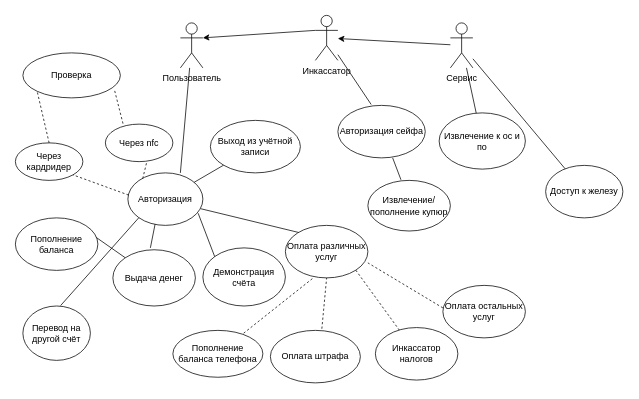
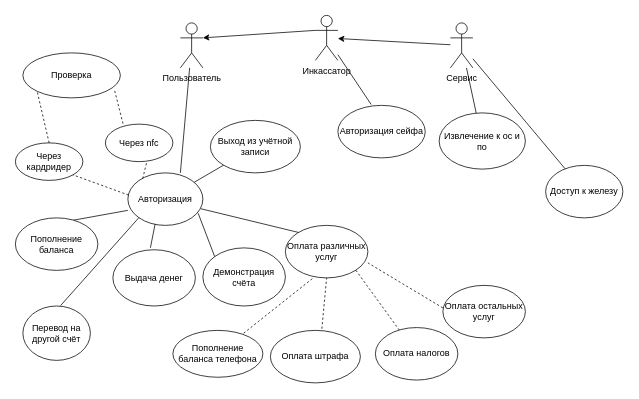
  <mxCell id="0" />
  <mxCell id="1" parent="0" />
  <mxCell id="2" value="Пользователь" style="shape=umlActor;verticalLabelPosition=bottom;verticalAlign=top;html=1;outlineConnect=0;" vertex="1" parent="1"><mxGeometry x="240" y="30" width="30" height="60" as="geometry" /></mxCell>
  <mxCell id="3" value="Инкассатор" style="shape=umlActor;verticalLabelPosition=bottom;verticalAlign=top;html=1;outlineConnect=0;" vertex="1" parent="1"><mxGeometry x="420" y="20" width="30" height="60" as="geometry" /></mxCell>
  <mxCell id="4" value="Сервис" style="shape=umlActor;verticalLabelPosition=bottom;verticalAlign=top;html=1;outlineConnect=0;" vertex="1" parent="1"><mxGeometry x="600" y="30" width="30" height="60" as="geometry" /></mxCell>
  <mxCell id="5" value="Авторизация" style="ellipse;whiteSpace=wrap;html=1;" vertex="1" parent="1"><mxGeometry x="170" y="230" width="100" height="70" as="geometry" /></mxCell>
  <mxCell id="6" value="" style="endArrow=none;html=1;rounded=0;" edge="1" parent="1" source="2"><mxGeometry width="50" height="50" relative="1" as="geometry"><mxPoint x="250" y="260" as="sourcePoint" /><mxPoint x="240" y="230" as="targetPoint" /></mxGeometry></mxCell>
  <mxCell id="7" value="" style="endArrow=classic;html=1;rounded=0;entryX=1;entryY=0.333;entryDx=0;entryDy=0;entryPerimeter=0;exitX=0;exitY=0.333;exitDx=0;exitDy=0;exitPerimeter=0;" edge="1" parent="1" source="3" target="2"><mxGeometry width="50" height="50" relative="1" as="geometry"><mxPoint x="250" y="260" as="sourcePoint" /><mxPoint x="300" y="210" as="targetPoint" /></mxGeometry></mxCell>
  <mxCell id="8" value="" style="endArrow=classic;html=1;rounded=0;" edge="1" parent="1" source="4" target="3"><mxGeometry width="50" height="50" relative="1" as="geometry"><mxPoint x="250" y="260" as="sourcePoint" /><mxPoint x="300" y="210" as="targetPoint" /></mxGeometry></mxCell>
- <mxCell id="9" value="" style="endArrow=none;html=1;rounded=0;exitX=0.686;exitY=0.049;exitDx=0;exitDy=0;exitPerimeter=0;" edge="1" parent="1" source="10" target="12"><mxGeometry width="50" height="50" relative="1" as="geometry"><mxPoint x="190" y="380" as="sourcePoint" /><mxPoint x="190" y="380" as="targetPoint" /></mxGeometry></mxCell>
+ <mxCell id="9" value="" style="endArrow=none;html=1;rounded=0;exitX=0.686;exitY=0.049;exitDx=0;exitDy=0;exitPerimeter=0;entryX=0;entryY=0.714;entryDx=0;entryDy=0;entryPerimeter=0;" edge="1" parent="1" source="10" target="5"><mxGeometry width="50" height="50" relative="1" as="geometry"><mxPoint x="190" y="380" as="sourcePoint" /><mxPoint x="190" y="380" as="targetPoint" /></mxGeometry></mxCell>
  <mxCell id="10" value="Пополнение баланса" style="ellipse;whiteSpace=wrap;html=1;" vertex="1" parent="1"><mxGeometry y="290" width="110" height="70" as="geometry" x="20" /></mxCell>
  <mxCell id="11" value="" style="endArrow=none;html=1;rounded=0;entryX=0.363;entryY=0.975;entryDx=0;entryDy=0;entryPerimeter=0;" edge="1" parent="1" target="5"><mxGeometry width="50" height="50" relative="1" as="geometry"><mxPoint x="200" y="330" as="sourcePoint" /><mxPoint x="270" y="380" as="targetPoint" /></mxGeometry></mxCell>
  <mxCell id="12" value="Выдача денег" style="ellipse;whiteSpace=wrap;html=1;" vertex="1" parent="1"><mxGeometry x="150" y="332.5" width="110" height="75" as="geometry" /></mxCell>
  <mxCell id="13" value="" style="endArrow=none;html=1;rounded=0;entryX=0.972;entryY=0.683;entryDx=0;entryDy=0;entryPerimeter=0;" edge="1" parent="1" target="5"><mxGeometry width="50" height="50" relative="1" as="geometry"><mxPoint x="400" y="310" as="sourcePoint" /><mxPoint x="330" y="330" as="targetPoint" /></mxGeometry></mxCell>
  <mxCell id="14" value="Оплата различных услуг" style="ellipse;whiteSpace=wrap;html=1;" vertex="1" parent="1"><mxGeometry x="380" y="300" width="110" height="70" as="geometry" /></mxCell>
  <mxCell id="15" value="Демонстрация счёта" style="ellipse;whiteSpace=wrap;html=1;" vertex="1" parent="1"><mxGeometry x="270" y="330" width="110" height="77.5" as="geometry" /></mxCell>
  <mxCell id="16" value="" style="endArrow=none;html=1;rounded=0;exitX=0;exitY=0;exitDx=0;exitDy=0;entryX=0.937;entryY=0.769;entryDx=0;entryDy=0;entryPerimeter=0;" edge="1" parent="1" source="15" target="5"><mxGeometry width="50" height="50" relative="1" as="geometry"><mxPoint x="280" y="370" as="sourcePoint" /><mxPoint x="330" y="320" as="targetPoint" /></mxGeometry></mxCell>
  <mxCell id="17" value="Через nfc" style="ellipse;whiteSpace=wrap;html=1;" vertex="1" parent="1"><mxGeometry x="140" y="165" width="90" height="50" as="geometry" /></mxCell>
  <mxCell id="18" value="Через кардридер" style="ellipse;whiteSpace=wrap;html=1;" vertex="1" parent="1"><mxGeometry y="190" width="90" height="50" as="geometry" x="20" /></mxCell>
  <mxCell id="19" value="" style="endArrow=none;dashed=1;html=1;rounded=0;exitX=0.01;exitY=0.423;exitDx=0;exitDy=0;exitPerimeter=0;entryX=1;entryY=1;entryDx=0;entryDy=0;" edge="1" parent="1" source="5" target="18"><mxGeometry width="50" height="50" relative="1" as="geometry"><mxPoint x="280" y="150" as="sourcePoint" /><mxPoint x="330" y="100" as="targetPoint" /></mxGeometry></mxCell>
  <mxCell id="20" value="" style="endArrow=none;dashed=1;html=1;rounded=0;exitX=0.198;exitY=0.108;exitDx=0;exitDy=0;exitPerimeter=0;entryX=0.61;entryY=1.034;entryDx=0;entryDy=0;entryPerimeter=0;" edge="1" parent="1" source="5" target="17"><mxGeometry width="50" height="50" relative="1" as="geometry"><mxPoint x="280" y="150" as="sourcePoint" /><mxPoint x="330" y="100" as="targetPoint" /></mxGeometry></mxCell>
  <mxCell id="21" value="Проверка" style="ellipse;whiteSpace=wrap;html=1;" vertex="1" parent="1"><mxGeometry x="30" y="70" width="130" height="60" as="geometry" /></mxCell>
  <mxCell id="22" value="" style="endArrow=none;dashed=1;html=1;rounded=0;exitX=0.5;exitY=0;exitDx=0;exitDy=0;entryX=0;entryY=1;entryDx=0;entryDy=0;" edge="1" parent="1" source="18" target="21"><mxGeometry width="50" height="50" relative="1" as="geometry"><mxPoint x="280" y="150" as="sourcePoint" /><mxPoint x="330" y="100" as="targetPoint" /></mxGeometry></mxCell>
  <mxCell id="23" value="" style="endArrow=none;dashed=1;html=1;rounded=0;exitX=0.261;exitY=-0.014;exitDx=0;exitDy=0;exitPerimeter=0;entryX=0.942;entryY=0.845;entryDx=0;entryDy=0;entryPerimeter=0;" edge="1" parent="1" source="17" target="21"><mxGeometry width="50" height="50" relative="1" as="geometry"><mxPoint x="280" y="150" as="sourcePoint" /><mxPoint x="330" y="100" as="targetPoint" /></mxGeometry></mxCell>
  <mxCell id="24" value="" style="endArrow=none;dashed=1;html=1;rounded=0;exitX=0.327;exitY=1.015;exitDx=0;exitDy=0;exitPerimeter=0;" edge="1" parent="1" source="14" target="25"><mxGeometry width="50" height="50" relative="1" as="geometry"><mxPoint x="280" y="350" as="sourcePoint" /><mxPoint x="60" y="420" as="targetPoint" /></mxGeometry></mxCell>
  <mxCell id="25" value="Пополнение баланса телефона" style="ellipse;whiteSpace=wrap;html=1;" vertex="1" parent="1"><mxGeometry x="230" y="440" width="120" height="62.5" as="geometry" /></mxCell>
  <mxCell id="26" value="Оплата штрафа" style="ellipse;whiteSpace=wrap;html=1;" vertex="1" parent="1"><mxGeometry x="360" y="440" width="120" height="70" as="geometry" /></mxCell>
  <mxCell id="27" value="" style="endArrow=none;dashed=1;html=1;rounded=0;entryX=0.5;entryY=1;entryDx=0;entryDy=0;exitX=0.572;exitY=-0.031;exitDx=0;exitDy=0;exitPerimeter=0;" edge="1" parent="1" source="26" target="14"><mxGeometry width="50" height="50" relative="1" as="geometry"><mxPoint x="280" y="350" as="sourcePoint" /><mxPoint x="330" y="300" as="targetPoint" /></mxGeometry></mxCell>
  <mxCell id="28" value="Выход из учётной записи" style="ellipse;whiteSpace=wrap;html=1;" vertex="1" parent="1"><mxGeometry x="280" y="160" width="120" height="70" as="geometry" /></mxCell>
  <mxCell id="29" value="" style="endArrow=none;html=1;rounded=0;" edge="1" parent="1" source="5" target="28"><mxGeometry width="50" height="50" relative="1" as="geometry"><mxPoint x="280" y="210" as="sourcePoint" /><mxPoint x="330" y="160" as="targetPoint" /></mxGeometry></mxCell>
- <mxCell id="30" value="Инкассатор налогов" style="ellipse;whiteSpace=wrap;html=1;" vertex="1" parent="1"><mxGeometry x="500" y="436.25" width="110" height="70" as="geometry" /></mxCell>
+ <mxCell id="30" value="Оплата налогов" style="ellipse;whiteSpace=wrap;html=1;" vertex="1" parent="1"><mxGeometry x="500" y="436.25" width="110" height="70" as="geometry" /></mxCell>
  <mxCell id="31" value="" style="endArrow=none;dashed=1;html=1;rounded=0;exitX=1;exitY=1;exitDx=0;exitDy=0;" edge="1" parent="1" source="14" target="30"><mxGeometry width="50" height="50" relative="1" as="geometry"><mxPoint x="280" y="410" as="sourcePoint" /><mxPoint x="330" y="360" as="targetPoint" /></mxGeometry></mxCell>
  <mxCell id="32" value="Оплата остальных услуг" style="ellipse;whiteSpace=wrap;html=1;" vertex="1" parent="1"><mxGeometry x="590" y="380" width="110" height="70" as="geometry" /></mxCell>
  <mxCell id="33" value="" style="endArrow=none;dashed=1;html=1;rounded=0;entryX=1;entryY=0.714;entryDx=0;entryDy=0;entryPerimeter=0;exitX=0;exitY=0.429;exitDx=0;exitDy=0;exitPerimeter=0;" edge="1" parent="1" source="32" target="14"><mxGeometry width="50" height="50" relative="1" as="geometry"><mxPoint x="430" y="410" as="sourcePoint" /><mxPoint x="480" y="360" as="targetPoint" /></mxGeometry></mxCell>
  <mxCell id="34" value="Перевод на другой счёт" style="ellipse;whiteSpace=wrap;html=1;" vertex="1" parent="1"><mxGeometry x="30" y="407.5" width="90" height="72.5" as="geometry" /></mxCell>
  <mxCell id="35" value="" style="endArrow=none;html=1;rounded=0;exitX=0.559;exitY=-0.008;exitDx=0;exitDy=0;exitPerimeter=0;entryX=0;entryY=1;entryDx=0;entryDy=0;" edge="1" parent="1" source="34" target="5"><mxGeometry width="50" height="50" relative="1" as="geometry"><mxPoint x="340" y="390" as="sourcePoint" /><mxPoint x="160" y="320" as="targetPoint" /></mxGeometry></mxCell>
  <mxCell id="36" value="Авторизация сейфа" style="ellipse;whiteSpace=wrap;html=1;" vertex="1" parent="1"><mxGeometry x="450" y="140" width="116.5" height="70" as="geometry" /></mxCell>
  <mxCell id="37" value="" style="endArrow=none;html=1;rounded=0;entryX=0.381;entryY=-0.017;entryDx=0;entryDy=0;entryPerimeter=0;" edge="1" parent="1" source="3" target="36"><mxGeometry width="50" height="50" relative="1" as="geometry"><mxPoint x="340" y="190" as="sourcePoint" /><mxPoint x="390" y="140" as="targetPoint" /></mxGeometry></mxCell>
- <mxCell id="38" value="Извлечение/&lt;br&gt;пополнение купюр" style="ellipse;whiteSpace=wrap;html=1;" vertex="1" parent="1"><mxGeometry x="490" y="240" width="110" height="67.5" as="geometry" /></mxCell>
- <mxCell id="39" value="" style="endArrow=none;html=1;rounded=0;entryX=0.627;entryY=1;entryDx=0;entryDy=0;entryPerimeter=0;exitX=0.401;exitY=-0.012;exitDx=0;exitDy=0;exitPerimeter=0;" edge="1" parent="1" source="38" target="36"><mxGeometry width="50" height="50" relative="1" as="geometry"><mxPoint x="340" y="190" as="sourcePoint" /><mxPoint x="390" y="140" as="targetPoint" /></mxGeometry></mxCell>
  <mxCell id="40" value="Извлечение к ос и по" style="ellipse;whiteSpace=wrap;html=1;" vertex="1" parent="1"><mxGeometry x="585" y="150" width="115" height="75" as="geometry" /></mxCell>
  <mxCell id="41" value="" style="endArrow=none;html=1;rounded=0;" edge="1" parent="1" source="40" target="4"><mxGeometry width="50" height="50" relative="1" as="geometry"><mxPoint x="540" y="180" as="sourcePoint" /><mxPoint x="590" y="130" as="targetPoint" /></mxGeometry></mxCell>
  <mxCell id="42" value="Доступ к железу" style="ellipse;whiteSpace=wrap;html=1;" vertex="1" parent="1"><mxGeometry x="727" y="220" width="103" height="70" as="geometry" /></mxCell>
  <mxCell id="43" value="" style="endArrow=none;html=1;rounded=0;" edge="1" parent="1" source="42" target="4"><mxGeometry width="50" height="50" relative="1" as="geometry"><mxPoint x="540" y="180" as="sourcePoint" /><mxPoint x="590" y="130" as="targetPoint" /></mxGeometry></mxCell>
